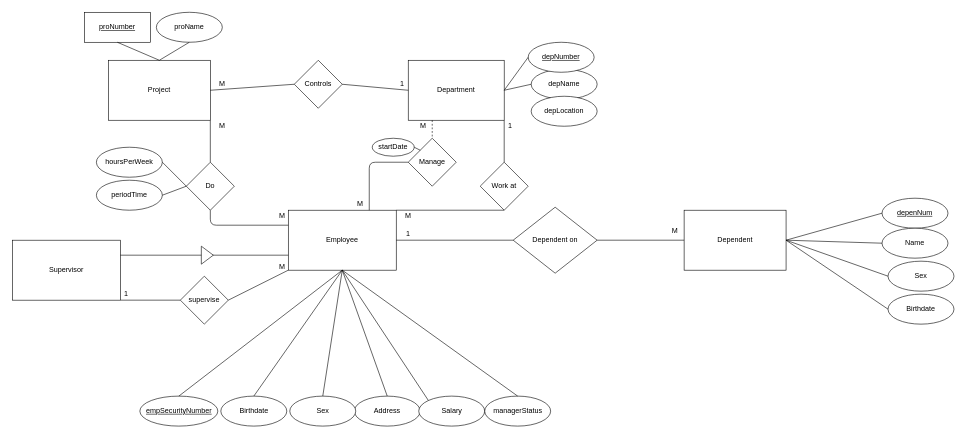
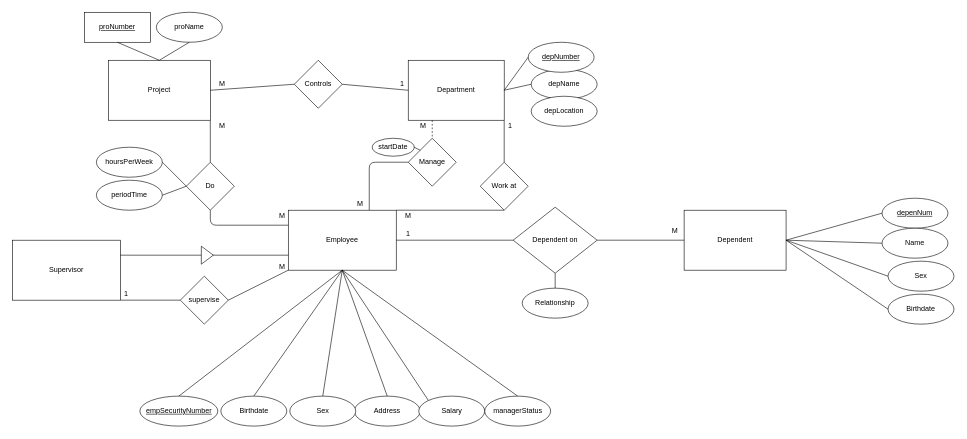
  <mxCell id="0" />
  <mxCell id="1" parent="0" />
  <mxCell id="2" value="Department&lt;br&gt;" style="rounded=0;whiteSpace=wrap;html=1;" parent="1" vertex="1"><mxGeometry x="680" y="100" width="160" height="100" as="geometry" /></mxCell>
  <mxCell id="3" value="depName&lt;br&gt;" style="ellipse;whiteSpace=wrap;html=1;" parent="1" vertex="1"><mxGeometry x="885" y="115" width="110" height="50" as="geometry" /></mxCell>
  <mxCell id="4" value="&lt;u&gt;depNumber&lt;/u&gt;" style="ellipse;whiteSpace=wrap;html=1;" parent="1" vertex="1"><mxGeometry x="880" y="70" width="110" height="50" as="geometry" /></mxCell>
  <mxCell id="5" value="Project&lt;br&gt;" style="rounded=0;whiteSpace=wrap;html=1;" parent="1" vertex="1"><mxGeometry x="180" y="100" width="170" height="100" as="geometry" /></mxCell>
  <mxCell id="6" value="&lt;u&gt;proNumber&lt;/u&gt;" style="whiteSpace=wrap;html=1;rounded=0;" parent="1" vertex="1"><mxGeometry x="140" y="20" width="110" height="50" as="geometry" /></mxCell>
  <mxCell id="7" value="proName" style="ellipse;whiteSpace=wrap;html=1;" parent="1" vertex="1"><mxGeometry x="260" y="20" width="110" height="50" as="geometry" /></mxCell>
  <mxCell id="8" value="" style="endArrow=none;html=1;entryX=0.5;entryY=1;entryDx=0;entryDy=0;exitX=0.5;exitY=0;exitDx=0;exitDy=0;" parent="1" source="5" target="6" edge="1"><mxGeometry width="50" height="50" relative="1" as="geometry"><mxPoint x="220" y="220" as="sourcePoint" /><mxPoint x="270" y="170" as="targetPoint" /></mxGeometry></mxCell>
  <mxCell id="9" value="" style="endArrow=none;html=1;entryX=0.5;entryY=1;entryDx=0;entryDy=0;exitX=0.5;exitY=0;exitDx=0;exitDy=0;" parent="1" source="5" target="7" edge="1"><mxGeometry width="50" height="50" relative="1" as="geometry"><mxPoint x="220" y="220" as="sourcePoint" /><mxPoint x="270" y="170" as="targetPoint" /></mxGeometry></mxCell>
  <mxCell id="10" value="Employee&lt;br&gt;" style="rounded=0;whiteSpace=wrap;html=1;" parent="1" vertex="1"><mxGeometry x="480" y="350" width="180" height="100" as="geometry" /></mxCell>
  <mxCell id="11" value="&lt;u&gt;empSecurityNumber&lt;/u&gt;" style="ellipse;whiteSpace=wrap;html=1;" parent="1" vertex="1"><mxGeometry x="232.5" y="660" width="130" height="50" as="geometry" /></mxCell>
  <mxCell id="12" value="Dependent&lt;br&gt;" style="rounded=0;whiteSpace=wrap;html=1;" parent="1" vertex="1"><mxGeometry x="1140" y="350" width="170" height="100" as="geometry" /></mxCell>
  <mxCell id="13" value="Address&lt;br&gt;" style="ellipse;whiteSpace=wrap;html=1;" parent="1" vertex="1"><mxGeometry x="590" y="660" width="110" height="50" as="geometry" /></mxCell>
  <mxCell id="14" value="Salary&lt;br&gt;" style="ellipse;whiteSpace=wrap;html=1;" parent="1" vertex="1"><mxGeometry x="697.5" y="660" width="110" height="50" as="geometry" /></mxCell>
  <mxCell id="15" value="Sex" style="ellipse;whiteSpace=wrap;html=1;" parent="1" vertex="1"><mxGeometry x="482.5" y="660" width="110" height="50" as="geometry" /></mxCell>
  <mxCell id="16" value="Birthdate&lt;br&gt;" style="ellipse;whiteSpace=wrap;html=1;" parent="1" vertex="1"><mxGeometry x="367.5" y="660" width="110" height="50" as="geometry" /></mxCell>
  <mxCell id="17" value="&lt;u&gt;depenNum&lt;/u&gt;" style="ellipse;whiteSpace=wrap;html=1;" parent="1" vertex="1"><mxGeometry x="1470" y="330" width="110" height="50" as="geometry" /></mxCell>
  <mxCell id="18" value="Name&lt;br&gt;" style="ellipse;whiteSpace=wrap;html=1;" parent="1" vertex="1"><mxGeometry x="1470" y="380" width="110" height="50" as="geometry" /></mxCell>
  <mxCell id="19" value="Sex&lt;br&gt;" style="ellipse;whiteSpace=wrap;html=1;" parent="1" vertex="1"><mxGeometry x="1480" y="435" width="110" height="50" as="geometry" /></mxCell>
  <mxCell id="20" value="Birthdate" style="ellipse;whiteSpace=wrap;html=1;" parent="1" vertex="1"><mxGeometry x="1480" y="490" width="110" height="50" as="geometry" /></mxCell>
+ <mxCell id="21" value="Relationship" style="ellipse;whiteSpace=wrap;html=1;" parent="1" vertex="1"><mxGeometry x="870" y="480" width="110" height="50" as="geometry" /></mxCell>
  <mxCell id="22" value="" style="endArrow=none;html=1;exitX=0;exitY=0.5;exitDx=0;exitDy=0;entryX=1;entryY=0.5;entryDx=0;entryDy=0;" parent="1" source="17" target="12" edge="1"><mxGeometry width="50" height="50" relative="1" as="geometry"><mxPoint x="1350" y="300" as="sourcePoint" /><mxPoint x="1400" y="250" as="targetPoint" /></mxGeometry></mxCell>
  <mxCell id="23" value="" style="endArrow=none;html=1;exitX=0;exitY=0.5;exitDx=0;exitDy=0;entryX=1;entryY=0.5;entryDx=0;entryDy=0;" parent="1" source="18" target="12" edge="1"><mxGeometry width="50" height="50" relative="1" as="geometry"><mxPoint x="1350" y="300" as="sourcePoint" /><mxPoint x="1330" y="340" as="targetPoint" /></mxGeometry></mxCell>
  <mxCell id="24" value="" style="endArrow=none;html=1;exitX=0;exitY=0.5;exitDx=0;exitDy=0;entryX=1;entryY=0.5;entryDx=0;entryDy=0;" parent="1" source="19" target="12" edge="1"><mxGeometry width="50" height="50" relative="1" as="geometry"><mxPoint x="1050" y="445" as="sourcePoint" /><mxPoint x="1350" y="510" as="targetPoint" /></mxGeometry></mxCell>
  <mxCell id="25" value="" style="endArrow=none;html=1;exitX=0;exitY=0.5;exitDx=0;exitDy=0;entryX=1;entryY=0.5;entryDx=0;entryDy=0;" parent="1" source="20" target="12" edge="1"><mxGeometry width="50" height="50" relative="1" as="geometry"><mxPoint x="1093.891" y="497.322" as="sourcePoint" /><mxPoint x="1130" y="460" as="targetPoint" /></mxGeometry></mxCell>
+ <mxCell id="26" value="" style="endArrow=none;html=1;exitX=0.5;exitY=0;exitDx=0;exitDy=0;entryX=0.5;entryY=1;entryDx=0;entryDy=0;" parent="1" source="21" target="30" edge="1"><mxGeometry width="50" height="50" relative="1" as="geometry"><mxPoint x="1103.891" y="507.322" as="sourcePoint" /><mxPoint x="1140" y="470" as="targetPoint" /></mxGeometry></mxCell>
  <mxCell id="27" value="Work at&lt;br&gt;" style="rhombus;whiteSpace=wrap;html=1;rotation=0;" parent="1" vertex="1"><mxGeometry x="800" y="270" width="80" height="80" as="geometry" /></mxCell>
  <mxCell id="28" value="Controls" style="rhombus;whiteSpace=wrap;html=1;" parent="1" vertex="1"><mxGeometry x="490" y="100" width="80" height="80" as="geometry" /></mxCell>
  <mxCell id="29" value="Do" style="rhombus;whiteSpace=wrap;html=1;rotation=0;" parent="1" vertex="1"><mxGeometry x="310" y="270" width="80" height="80" as="geometry" /></mxCell>
  <mxCell id="30" value="Dependent on" style="rhombus;whiteSpace=wrap;html=1;" parent="1" vertex="1"><mxGeometry x="855" y="345" width="140" height="110" as="geometry" /></mxCell>
  <mxCell id="31" value="" style="endArrow=none;html=1;entryX=0;entryY=0.5;entryDx=0;entryDy=0;exitX=1;exitY=0.5;exitDx=0;exitDy=0;" parent="1" source="2" target="4" edge="1"><mxGeometry width="50" height="50" relative="1" as="geometry"><mxPoint x="390" y="360" as="sourcePoint" /><mxPoint x="440" y="310" as="targetPoint" /></mxGeometry></mxCell>
  <mxCell id="32" value="" style="endArrow=none;html=1;entryX=0;entryY=0.5;entryDx=0;entryDy=0;exitX=1;exitY=0.5;exitDx=0;exitDy=0;" parent="1" source="2" target="3" edge="1"><mxGeometry width="50" height="50" relative="1" as="geometry"><mxPoint x="840" y="145" as="sourcePoint" /><mxPoint x="870" y="105" as="targetPoint" /></mxGeometry></mxCell>
  <mxCell id="33" value="" style="endArrow=none;html=1;exitX=0.5;exitY=1;exitDx=0;exitDy=0;entryX=0.5;entryY=0;entryDx=0;entryDy=0;" parent="1" source="10" target="11" edge="1"><mxGeometry width="50" height="50" relative="1" as="geometry"><mxPoint x="270" y="320" as="sourcePoint" /><mxPoint x="320" y="270" as="targetPoint" /></mxGeometry></mxCell>
  <mxCell id="34" value="" style="endArrow=none;html=1;exitX=0.5;exitY=0;exitDx=0;exitDy=0;entryX=0.5;entryY=1;entryDx=0;entryDy=0;" parent="1" source="16" target="10" edge="1"><mxGeometry width="50" height="50" relative="1" as="geometry"><mxPoint x="460" y="320" as="sourcePoint" /><mxPoint x="510" y="270" as="targetPoint" /></mxGeometry></mxCell>
  <mxCell id="35" value="" style="endArrow=none;html=1;exitX=0.5;exitY=0;exitDx=0;exitDy=0;entryX=0.5;entryY=1;entryDx=0;entryDy=0;" parent="1" source="15" target="10" edge="1"><mxGeometry width="50" height="50" relative="1" as="geometry"><mxPoint x="335" y="540" as="sourcePoint" /><mxPoint x="480" y="460" as="targetPoint" /></mxGeometry></mxCell>
  <mxCell id="36" value="" style="endArrow=none;html=1;exitX=0.5;exitY=0;exitDx=0;exitDy=0;entryX=0.5;entryY=1;entryDx=0;entryDy=0;" parent="1" source="13" target="10" edge="1"><mxGeometry width="50" height="50" relative="1" as="geometry"><mxPoint x="345" y="550" as="sourcePoint" /><mxPoint x="500" y="480" as="targetPoint" /></mxGeometry></mxCell>
  <mxCell id="37" value="" style="endArrow=none;html=1;exitX=0;exitY=0;exitDx=0;exitDy=0;entryX=0.5;entryY=1;entryDx=0;entryDy=0;" parent="1" source="14" target="10" edge="1"><mxGeometry width="50" height="50" relative="1" as="geometry"><mxPoint x="355" y="560" as="sourcePoint" /><mxPoint x="510" y="490" as="targetPoint" /></mxGeometry></mxCell>
  <mxCell id="38" value="" style="endArrow=none;html=1;exitX=1;exitY=0.5;exitDx=0;exitDy=0;entryX=0;entryY=0.5;entryDx=0;entryDy=0;" parent="1" source="10" target="30" edge="1"><mxGeometry width="50" height="50" relative="1" as="geometry"><mxPoint x="460" y="320" as="sourcePoint" /><mxPoint x="510" y="270" as="targetPoint" /></mxGeometry></mxCell>
  <mxCell id="39" value="" style="endArrow=none;html=1;exitX=0;exitY=0.5;exitDx=0;exitDy=0;entryX=1;entryY=0.5;entryDx=0;entryDy=0;" parent="1" source="12" target="30" edge="1"><mxGeometry width="50" height="50" relative="1" as="geometry"><mxPoint x="1690" y="320" as="sourcePoint" /><mxPoint x="1740" y="270" as="targetPoint" /></mxGeometry></mxCell>
  <mxCell id="40" value="1" style="text;html=1;strokeColor=none;fillColor=none;align=center;verticalAlign=middle;whiteSpace=wrap;rounded=0;" parent="1" vertex="1"><mxGeometry x="660" y="380" width="40" height="20" as="geometry" /></mxCell>
  <mxCell id="41" value="M" style="text;html=1;strokeColor=none;fillColor=none;align=center;verticalAlign=middle;whiteSpace=wrap;rounded=0;" parent="1" vertex="1"><mxGeometry x="1100" y="365" width="50" height="40" as="geometry" /></mxCell>
  <mxCell id="42" value="" style="endArrow=none;html=1;entryX=0.5;entryY=1;entryDx=0;entryDy=0;exitX=1;exitY=0;exitDx=0;exitDy=0;" parent="1" source="10" target="27" edge="1"><mxGeometry width="50" height="50" relative="1" as="geometry"><mxPoint x="590" y="320" as="sourcePoint" /><mxPoint x="640" y="270" as="targetPoint" /></mxGeometry></mxCell>
  <mxCell id="43" value="" style="endArrow=none;html=1;entryX=1;entryY=1;entryDx=0;entryDy=0;exitX=0.5;exitY=0;exitDx=0;exitDy=0;" parent="1" source="27" target="2" edge="1"><mxGeometry width="50" height="50" relative="1" as="geometry"><mxPoint x="590" y="320" as="sourcePoint" /><mxPoint x="640" y="270" as="targetPoint" /></mxGeometry></mxCell>
  <mxCell id="44" value="M" style="text;html=1;strokeColor=none;fillColor=none;align=center;verticalAlign=middle;whiteSpace=wrap;rounded=0;" parent="1" vertex="1"><mxGeometry x="660" y="350" width="40" height="20" as="geometry" /></mxCell>
  <mxCell id="45" value="1" style="text;html=1;strokeColor=none;fillColor=none;align=center;verticalAlign=middle;whiteSpace=wrap;rounded=0;" parent="1" vertex="1"><mxGeometry x="830" y="200" width="40" height="20" as="geometry" /></mxCell>
  <mxCell id="46" value="" style="endArrow=none;html=1;exitX=0;exitY=0.25;exitDx=0;exitDy=0;entryX=0.5;entryY=1;entryDx=0;entryDy=0;" parent="1" source="10" target="29" edge="1"><mxGeometry width="50" height="50" relative="1" as="geometry"><mxPoint x="590" y="320" as="sourcePoint" /><mxPoint x="640" y="270" as="targetPoint" /><Array as="points"><mxPoint x="350" y="375" /></Array></mxGeometry></mxCell>
  <mxCell id="47" value="" style="endArrow=none;html=1;exitX=0.5;exitY=0;exitDx=0;exitDy=0;entryX=1;entryY=1;entryDx=0;entryDy=0;" parent="1" source="29" target="5" edge="1"><mxGeometry width="50" height="50" relative="1" as="geometry"><mxPoint x="590" y="320" as="sourcePoint" /><mxPoint x="640" y="270" as="targetPoint" /></mxGeometry></mxCell>
  <mxCell id="48" value="M" style="text;html=1;strokeColor=none;fillColor=none;align=center;verticalAlign=middle;whiteSpace=wrap;rounded=0;" parent="1" vertex="1"><mxGeometry x="450" y="350" width="40" height="20" as="geometry" /></mxCell>
  <mxCell id="49" value="M" style="text;html=1;strokeColor=none;fillColor=none;align=center;verticalAlign=middle;whiteSpace=wrap;rounded=0;" parent="1" vertex="1"><mxGeometry x="350" y="200" width="40" height="20" as="geometry" /></mxCell>
  <mxCell id="50" value="" style="endArrow=none;html=1;exitX=1;exitY=0.5;exitDx=0;exitDy=0;entryX=0;entryY=0.5;entryDx=0;entryDy=0;" parent="1" source="28" target="2" edge="1"><mxGeometry width="50" height="50" relative="1" as="geometry"><mxPoint x="630" y="300" as="sourcePoint" /><mxPoint x="680" y="250" as="targetPoint" /></mxGeometry></mxCell>
  <mxCell id="51" value="" style="endArrow=none;html=1;exitX=1;exitY=0.5;exitDx=0;exitDy=0;entryX=0;entryY=0.5;entryDx=0;entryDy=0;" parent="1" source="5" target="28" edge="1"><mxGeometry width="50" height="50" relative="1" as="geometry"><mxPoint x="570" y="160" as="sourcePoint" /><mxPoint x="690" y="140" as="targetPoint" /></mxGeometry></mxCell>
  <mxCell id="52" value="M" style="text;html=1;strokeColor=none;fillColor=none;align=center;verticalAlign=middle;whiteSpace=wrap;rounded=0;" parent="1" vertex="1"><mxGeometry x="350" y="130" width="40" height="20" as="geometry" /></mxCell>
  <mxCell id="53" value="1" style="text;html=1;strokeColor=none;fillColor=none;align=center;verticalAlign=middle;whiteSpace=wrap;rounded=0;" parent="1" vertex="1"><mxGeometry x="650" y="130" width="40" height="20" as="geometry" /></mxCell>
  <mxCell id="54" value="hoursPerWeek" style="ellipse;whiteSpace=wrap;html=1;" parent="1" vertex="1"><mxGeometry x="160" y="245" width="110" height="50" as="geometry" /></mxCell>
  <mxCell id="55" value="" style="endArrow=none;html=1;exitX=1;exitY=0.5;exitDx=0;exitDy=0;entryX=0;entryY=0.5;entryDx=0;entryDy=0;" parent="1" source="54" target="29" edge="1"><mxGeometry width="50" height="50" relative="1" as="geometry"><mxPoint x="630" y="300" as="sourcePoint" /><mxPoint x="680" y="250" as="targetPoint" /></mxGeometry></mxCell>
  <mxCell id="56" value="Supervisor&lt;br&gt;" style="rounded=0;whiteSpace=wrap;html=1;" parent="1" vertex="1"><mxGeometry x="20" y="400" width="180" height="100" as="geometry" /></mxCell>
  <mxCell id="57" value="" style="endArrow=none;html=1;exitX=0.75;exitY=0.5;exitDx=0;exitDy=0;entryX=0;entryY=0.75;entryDx=0;entryDy=0;startArrow=none;exitPerimeter=0;" parent="1" source="58" target="10" edge="1"><mxGeometry width="50" height="50" relative="1" as="geometry"><mxPoint x="580" y="340" as="sourcePoint" /><mxPoint x="630" y="290" as="targetPoint" /></mxGeometry></mxCell>
  <mxCell id="58" value="" style="triangle;whiteSpace=wrap;html=1;" parent="1" vertex="1"><mxGeometry x="335" y="410" width="20" height="30" as="geometry" /></mxCell>
  <mxCell id="59" value="" style="endArrow=none;html=1;exitX=1;exitY=0.25;exitDx=0;exitDy=0;entryX=0;entryY=0.5;entryDx=0;entryDy=0;" parent="1" source="56" target="58" edge="1"><mxGeometry width="50" height="50" relative="1" as="geometry"><mxPoint x="190" y="425" as="sourcePoint" /><mxPoint x="480" y="425" as="targetPoint" /></mxGeometry></mxCell>
  <mxCell id="60" value="supervise" style="rhombus;whiteSpace=wrap;html=1;" parent="1" vertex="1"><mxGeometry x="300" y="460" width="80" height="80" as="geometry" /></mxCell>
  <mxCell id="61" value="" style="endArrow=none;html=1;exitX=1;exitY=1;exitDx=0;exitDy=0;entryX=0;entryY=0.5;entryDx=0;entryDy=0;" parent="1" source="56" target="60" edge="1"><mxGeometry width="50" height="50" relative="1" as="geometry"><mxPoint x="380" y="460" as="sourcePoint" /><mxPoint x="430" y="410" as="targetPoint" /></mxGeometry></mxCell>
  <mxCell id="62" value="" style="endArrow=none;html=1;exitX=1;exitY=0.5;exitDx=0;exitDy=0;entryX=0;entryY=1;entryDx=0;entryDy=0;" parent="1" source="60" target="10" edge="1"><mxGeometry width="50" height="50" relative="1" as="geometry"><mxPoint x="380" y="460" as="sourcePoint" /><mxPoint x="430" y="410" as="targetPoint" /></mxGeometry></mxCell>
  <mxCell id="63" value="1" style="text;html=1;strokeColor=none;fillColor=none;align=center;verticalAlign=middle;whiteSpace=wrap;rounded=0;" parent="1" vertex="1"><mxGeometry x="190" y="480" width="40" height="20" as="geometry" /></mxCell>
  <mxCell id="64" value="M" style="text;html=1;strokeColor=none;fillColor=none;align=center;verticalAlign=middle;whiteSpace=wrap;rounded=0;" parent="1" vertex="1"><mxGeometry x="450" y="435" width="40" height="20" as="geometry" /></mxCell>
  <mxCell id="65" value="Manage" style="rhombus;whiteSpace=wrap;html=1;" parent="1" vertex="1"><mxGeometry x="680" y="230" width="80" height="80" as="geometry" /></mxCell>
  <mxCell id="66" value="M" style="text;html=1;strokeColor=none;fillColor=none;align=center;verticalAlign=middle;whiteSpace=wrap;rounded=0;" parent="1" vertex="1"><mxGeometry x="580" y="330" width="40" height="20" as="geometry" /></mxCell>
  <mxCell id="67" value="" style="endArrow=none;html=1;entryX=0;entryY=0.5;entryDx=0;entryDy=0;exitX=0.75;exitY=0;exitDx=0;exitDy=0;" parent="1" source="10" target="65" edge="1"><mxGeometry width="50" height="50" relative="1" as="geometry"><mxPoint x="720" y="320" as="sourcePoint" /><mxPoint x="560" y="210" as="targetPoint" /><Array as="points"><mxPoint x="615" y="270" /></Array></mxGeometry></mxCell>
  <mxCell id="68" value="" style="endArrow=none;html=1;entryX=0.5;entryY=0;entryDx=0;entryDy=0;exitX=0.25;exitY=1;exitDx=0;exitDy=0;dashed=1;" parent="1" source="2" target="65" edge="1"><mxGeometry width="50" height="50" relative="1" as="geometry"><mxPoint x="510" y="260" as="sourcePoint" /><mxPoint x="560" y="210" as="targetPoint" /></mxGeometry></mxCell>
  <mxCell id="69" value="M" style="text;html=1;strokeColor=none;fillColor=none;align=center;verticalAlign=middle;whiteSpace=wrap;rounded=0;" parent="1" vertex="1"><mxGeometry x="690" y="200" width="30" height="20" as="geometry" /></mxCell>
  <mxCell id="70" value="startDate" style="ellipse;whiteSpace=wrap;html=1;" parent="1" vertex="1"><mxGeometry x="620" y="230" width="70" height="30" as="geometry" /></mxCell>
  <mxCell id="71" value="" style="endArrow=none;html=1;entryX=0;entryY=0;entryDx=0;entryDy=0;exitX=1;exitY=0.5;exitDx=0;exitDy=0;" parent="1" source="70" target="65" edge="1"><mxGeometry width="50" height="50" relative="1" as="geometry"><mxPoint x="510" y="260" as="sourcePoint" /><mxPoint x="560" y="210" as="targetPoint" /></mxGeometry></mxCell>
  <mxCell id="72" value="depLocation" style="ellipse;whiteSpace=wrap;html=1;" parent="1" vertex="1"><mxGeometry x="885" y="160" width="110" height="50" as="geometry" /></mxCell>
  <mxCell id="73" value="periodTime&lt;br&gt;" style="ellipse;whiteSpace=wrap;html=1;" parent="1" vertex="1"><mxGeometry x="160" y="300" width="110" height="50" as="geometry" /></mxCell>
  <mxCell id="74" value="" style="endArrow=none;html=1;entryX=1;entryY=0.5;entryDx=0;entryDy=0;exitX=0;exitY=0.5;exitDx=0;exitDy=0;" parent="1" source="29" target="73" edge="1"><mxGeometry width="50" height="50" relative="1" as="geometry"><mxPoint x="390" y="310" as="sourcePoint" /><mxPoint x="760" y="260" as="targetPoint" /></mxGeometry></mxCell>
  <mxCell id="75" value="managerStatus" style="ellipse;whiteSpace=wrap;html=1;" vertex="1" parent="1"><mxGeometry x="807.5" y="660" width="110" height="50" as="geometry" /></mxCell>
  <mxCell id="76" value="" style="endArrow=none;html=1;exitX=0.5;exitY=0;exitDx=0;exitDy=0;entryX=0.5;entryY=1;entryDx=0;entryDy=0;" edge="1" parent="1" source="75" target="10"><mxGeometry width="50" height="50" relative="1" as="geometry"><mxPoint x="723.301" y="677.464" as="sourcePoint" /><mxPoint x="580" y="460" as="targetPoint" /></mxGeometry></mxCell>
